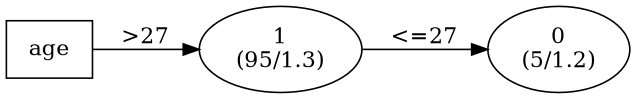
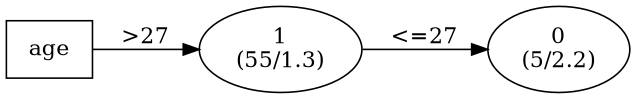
  digraph {
    rankdir=LR
    node [shape=ellipse]
    n1 [label="age\n" shape=box]
-   n2 [label="1\n(95/1.3)"]
-   n3 [label="0\n(5/1.2)"]
+   n2 [label="1\n(55/1.3)"]
+   n3 [label="0\n(5/2.2)"]
    n1 -> n2 [label=">27"]
    n2 -> n3 [label="<=27"]
  }
